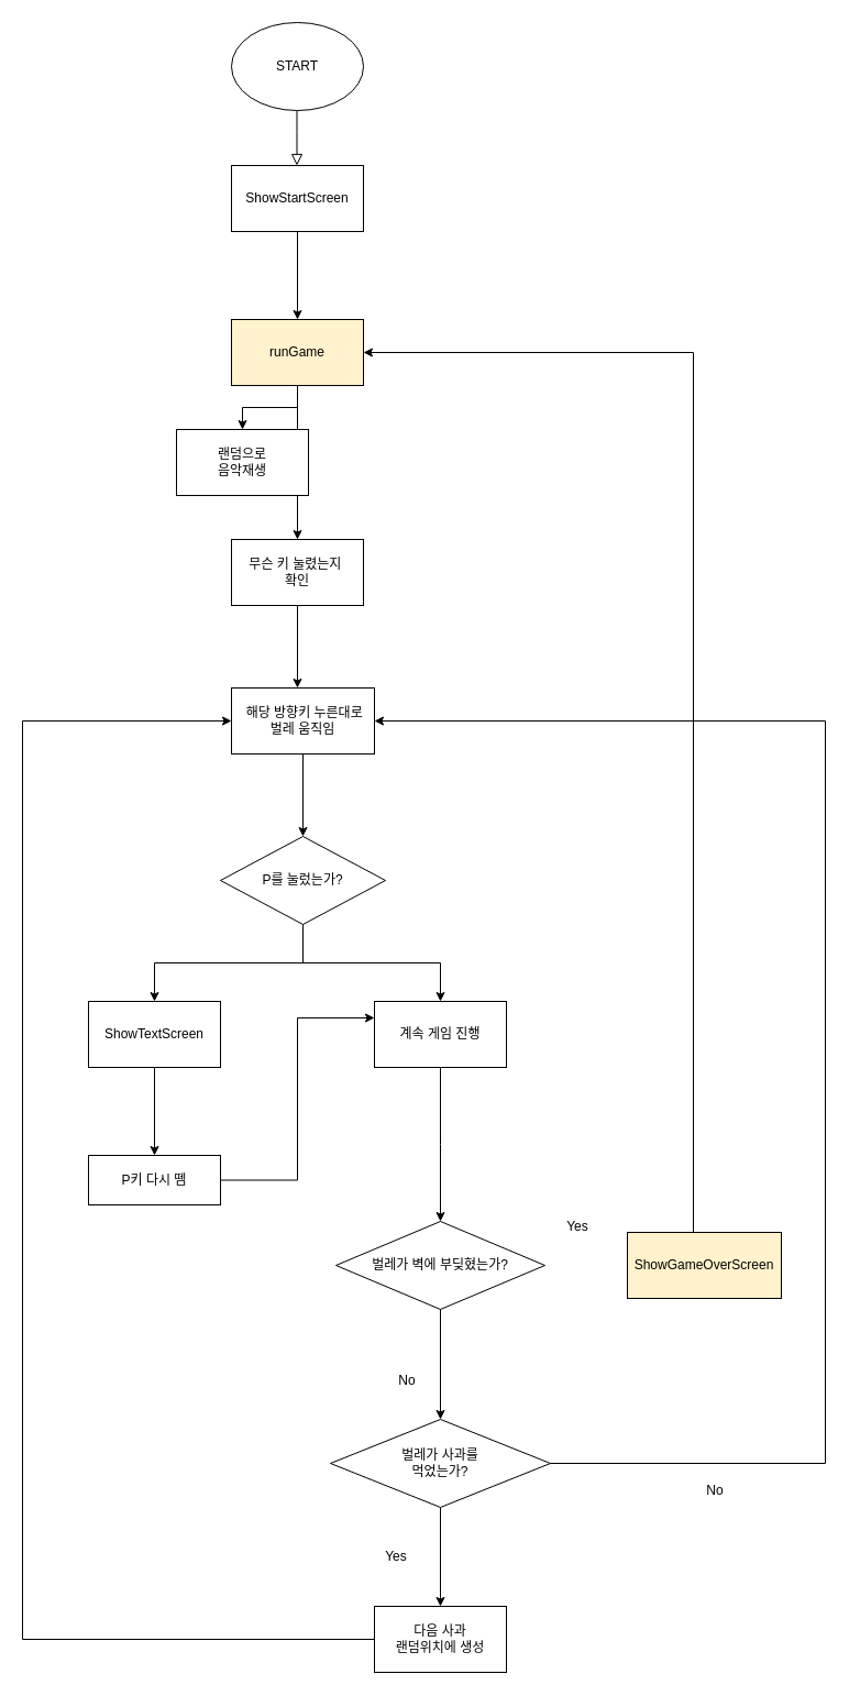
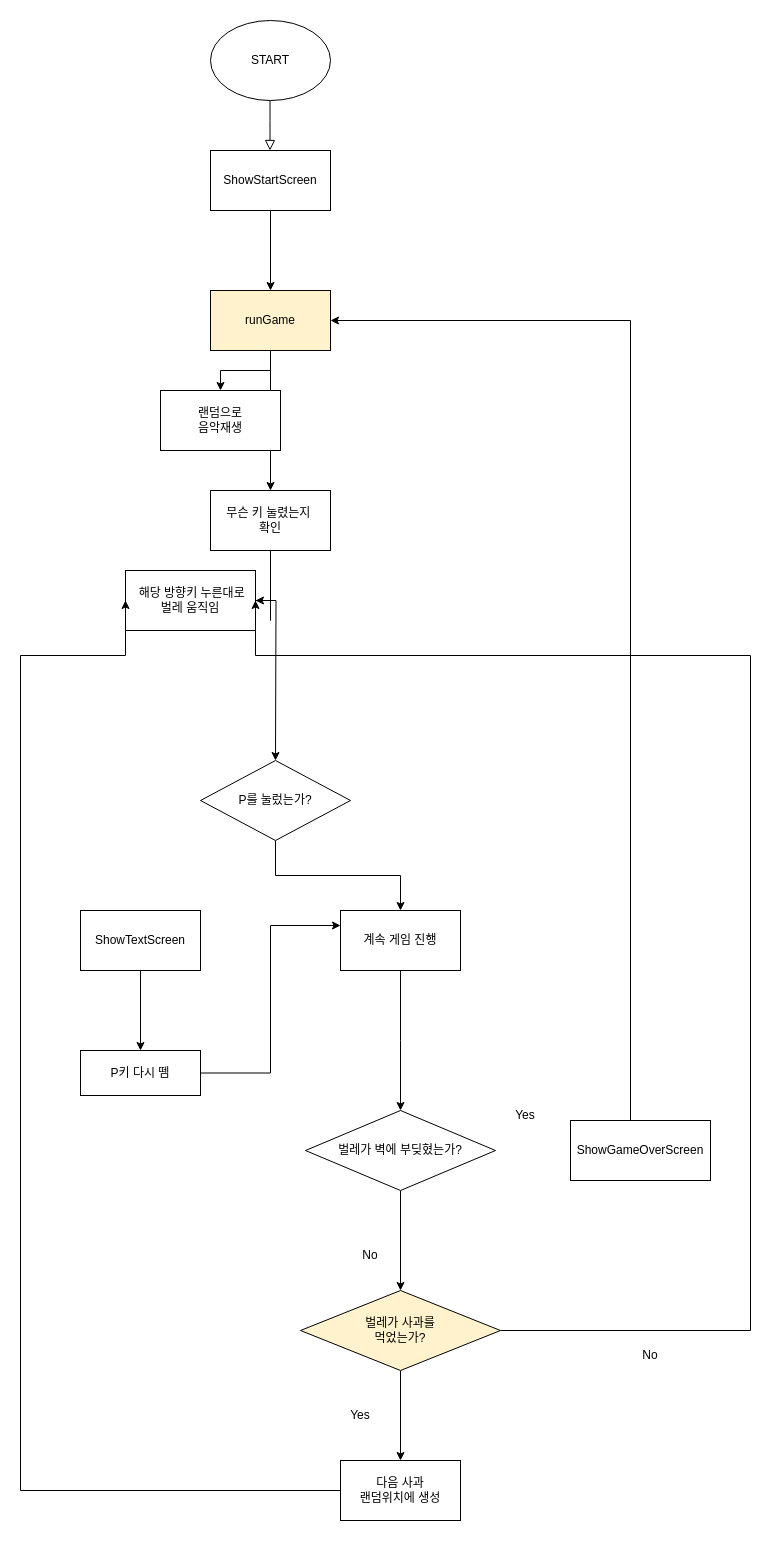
  <mxCell id="0" />
  <mxCell id="1" parent="0" />
  <mxCell id="2" value="" style="rounded=0;html=1;jettySize=auto;orthogonalLoop=1;fontSize=11;endArrow=block;endFill=0;endSize=8;strokeWidth=1;shadow=0;labelBackgroundColor=none;edgeStyle=orthogonalEdgeStyle;" parent="1" edge="1"><mxGeometry relative="1" as="geometry"><mxPoint x="269.5" y="100" as="sourcePoint" /><mxPoint x="269.5" y="150" as="targetPoint" /><Array as="points"><mxPoint x="270" y="120" /><mxPoint x="270" y="120" /></Array></mxGeometry></mxCell>
  <mxCell id="3" value="START" style="ellipse;whiteSpace=wrap;html=1;" vertex="1" parent="1"><mxGeometry x="210" y="20" width="120" height="80" as="geometry" /></mxCell>
  <mxCell id="4" value="" style="edgeStyle=orthogonalEdgeStyle;rounded=0;orthogonalLoop=1;jettySize=auto;html=1;" edge="1" parent="1" source="5" target="8"><mxGeometry relative="1" as="geometry" /></mxCell>
  <mxCell id="5" value="ShowStartScreen" style="rounded=0;whiteSpace=wrap;html=1;" vertex="1" parent="1"><mxGeometry x="210" y="150" width="120" height="60" as="geometry" /></mxCell>
  <mxCell id="6" value="" style="edgeStyle=orthogonalEdgeStyle;rounded=0;orthogonalLoop=1;jettySize=auto;html=1;" edge="1" parent="1" source="8" target="10"><mxGeometry relative="1" as="geometry" /></mxCell>
  <mxCell id="7" style="edgeStyle=orthogonalEdgeStyle;rounded=0;orthogonalLoop=1;jettySize=auto;html=1;" edge="1" parent="1" source="8" target="35"><mxGeometry relative="1" as="geometry"><mxPoint x="10" y="320" as="targetPoint" /></mxGeometry></mxCell>
  <mxCell id="8" value="runGame" style="whiteSpace=wrap;html=1;rounded=0;fillColor=#fff2cc;" vertex="1" parent="1"><mxGeometry x="210" y="290" width="120" height="60" as="geometry" /></mxCell>
  <mxCell id="9" value="" style="edgeStyle=orthogonalEdgeStyle;rounded=0;orthogonalLoop=1;jettySize=auto;html=1;" edge="1" parent="1" target="12"><mxGeometry relative="1" as="geometry"><mxPoint x="270" y="550" as="sourcePoint" /><Array as="points"><mxPoint x="270" y="620" /><mxPoint x="270" y="620" /></Array></mxGeometry></mxCell>
  <mxCell id="10" value="무슨 키 눌렸는지&amp;nbsp;&lt;br&gt;확인" style="whiteSpace=wrap;html=1;rounded=0;" vertex="1" parent="1"><mxGeometry x="210" y="490" width="120" height="60" as="geometry" /></mxCell>
  <mxCell id="11" style="edgeStyle=orthogonalEdgeStyle;rounded=0;orthogonalLoop=1;jettySize=auto;html=1;" edge="1" parent="1" source="12"><mxGeometry relative="1" as="geometry"><mxPoint x="275" y="760" as="targetPoint" /></mxGeometry></mxCell>
- <mxCell id="12" value="&amp;nbsp;해당 방향키 누른대로&lt;br&gt;벌레 움직임" style="rounded=0;whiteSpace=wrap;html=1;" vertex="1" parent="1"><mxGeometry x="210" y="625" width="130" height="60" as="geometry" /></mxCell>
- <mxCell id="13" value="" style="edgeStyle=orthogonalEdgeStyle;rounded=0;orthogonalLoop=1;jettySize=auto;html=1;" edge="1" parent="1" source="15" target="17"><mxGeometry relative="1" as="geometry"><Array as="points"><mxPoint x="275" y="875" /><mxPoint x="140" y="875" /></Array></mxGeometry></mxCell>
+ <mxCell id="12" value="&amp;nbsp;해당 방향키 누른대로&lt;br&gt;벌레 움직임" style="rounded=0;whiteSpace=wrap;html=1;" vertex="1" parent="1"><mxGeometry x="125" y="570" width="130" height="60" as="geometry" /></mxCell>
  <mxCell id="14" style="edgeStyle=orthogonalEdgeStyle;rounded=0;orthogonalLoop=1;jettySize=auto;html=1;" edge="1" parent="1" source="15" target="19"><mxGeometry relative="1" as="geometry" /></mxCell>
  <mxCell id="15" value="P를 눌렀는가?" style="rhombus;whiteSpace=wrap;html=1;" vertex="1" parent="1"><mxGeometry x="200" y="760" width="150" height="80" as="geometry" /></mxCell>
  <mxCell id="16" value="" style="edgeStyle=orthogonalEdgeStyle;rounded=0;orthogonalLoop=1;jettySize=auto;html=1;" edge="1" parent="1" source="17" target="21"><mxGeometry relative="1" as="geometry" /></mxCell>
  <mxCell id="17" value="ShowTextScreen" style="whiteSpace=wrap;html=1;" vertex="1" parent="1"><mxGeometry x="80" y="910" width="120" height="60" as="geometry" /></mxCell>
  <mxCell id="18" style="edgeStyle=orthogonalEdgeStyle;rounded=0;orthogonalLoop=1;jettySize=auto;html=1;" edge="1" parent="1" source="19"><mxGeometry relative="1" as="geometry"><mxPoint x="400" y="1110" as="targetPoint" /><Array as="points"><mxPoint x="400" y="1040" /><mxPoint x="400" y="1040" /></Array></mxGeometry></mxCell>
  <mxCell id="19" value="계속 게임 진행" style="rounded=0;whiteSpace=wrap;html=1;" vertex="1" parent="1"><mxGeometry x="340" y="910" width="120" height="60" as="geometry" /></mxCell>
  <mxCell id="20" style="edgeStyle=orthogonalEdgeStyle;rounded=0;orthogonalLoop=1;jettySize=auto;html=1;entryX=0;entryY=0.25;entryDx=0;entryDy=0;" edge="1" parent="1" source="21" target="19"><mxGeometry relative="1" as="geometry" /></mxCell>
  <mxCell id="21" value="P키 다시 뗌" style="whiteSpace=wrap;html=1;" vertex="1" parent="1"><mxGeometry x="80" y="1050" width="120" height="45" as="geometry" /></mxCell>
  <mxCell id="22" style="edgeStyle=orthogonalEdgeStyle;rounded=0;orthogonalLoop=1;jettySize=auto;html=1;" edge="1" parent="1" source="23" target="29"><mxGeometry relative="1" as="geometry"><mxPoint x="400" y="1290" as="targetPoint" /></mxGeometry></mxCell>
  <mxCell id="23" value="벌레가 벽에 부딪혔는가?" style="rhombus;whiteSpace=wrap;html=1;" vertex="1" parent="1"><mxGeometry x="305" y="1110" width="190" height="80" as="geometry" /></mxCell>
  <mxCell id="24" style="edgeStyle=orthogonalEdgeStyle;rounded=0;orthogonalLoop=1;jettySize=auto;html=1;entryX=1;entryY=0.5;entryDx=0;entryDy=0;" edge="1" parent="1" source="25" target="8"><mxGeometry relative="1" as="geometry"><mxPoint x="640" y="290" as="targetPoint" /><Array as="points"><mxPoint x="630" y="320" /></Array></mxGeometry></mxCell>
- <mxCell id="25" value="ShowGameOverScreen" style="rounded=0;whiteSpace=wrap;html=1;fillColor=#fff2cc;" vertex="1" parent="1"><mxGeometry x="570" y="1120" width="140" height="60" as="geometry" /></mxCell>
+ <mxCell id="25" value="ShowGameOverScreen" style="rounded=0;whiteSpace=wrap;html=1;" vertex="1" parent="1"><mxGeometry x="570" y="1120" width="140" height="60" as="geometry" /></mxCell>
  <mxCell id="26" value="Yes" style="text;html=1;strokeColor=none;fillColor=none;align=center;verticalAlign=middle;whiteSpace=wrap;rounded=0;" vertex="1" parent="1"><mxGeometry x="495" y="1100" width="60" height="30" as="geometry" /></mxCell>
  <mxCell id="27" style="edgeStyle=orthogonalEdgeStyle;rounded=0;orthogonalLoop=1;jettySize=auto;html=1;entryX=1;entryY=0.5;entryDx=0;entryDy=0;" edge="1" parent="1" source="29" target="12"><mxGeometry relative="1" as="geometry"><mxPoint x="840" y="1020" as="targetPoint" /><Array as="points"><mxPoint x="750" y="1330" /><mxPoint x="750" y="655" /></Array></mxGeometry></mxCell>
  <mxCell id="28" value="" style="edgeStyle=orthogonalEdgeStyle;rounded=0;orthogonalLoop=1;jettySize=auto;html=1;" edge="1" parent="1" source="29" target="32"><mxGeometry relative="1" as="geometry" /></mxCell>
- <mxCell id="29" value="벌레가 사과를&lt;br&gt;먹었는가?" style="rhombus;whiteSpace=wrap;html=1;" vertex="1" parent="1"><mxGeometry x="300" y="1290" width="200" height="80" as="geometry" /></mxCell>
+ <mxCell id="29" value="벌레가 사과를&lt;br&gt;먹었는가?" style="rhombus;whiteSpace=wrap;html=1;fillColor=#fff2cc;" vertex="1" parent="1"><mxGeometry x="300" y="1290" width="200" height="80" as="geometry" /></mxCell>
  <mxCell id="30" value="No" style="text;html=1;strokeColor=none;fillColor=none;align=center;verticalAlign=middle;whiteSpace=wrap;rounded=0;" vertex="1" parent="1"><mxGeometry x="340" y="1240" width="60" height="30" as="geometry" /></mxCell>
  <mxCell id="31" style="edgeStyle=orthogonalEdgeStyle;rounded=0;orthogonalLoop=1;jettySize=auto;html=1;entryX=0;entryY=0.5;entryDx=0;entryDy=0;" edge="1" parent="1" source="32" target="12"><mxGeometry relative="1" as="geometry"><mxPoint y="630" as="targetPoint" x="50" /><Array as="points"><mxPoint x="20" y="1490" /><mxPoint x="20" y="655" /></Array></mxGeometry></mxCell>
  <mxCell id="32" value="다음 사과&lt;br&gt;랜덤위치에 생성" style="whiteSpace=wrap;html=1;" vertex="1" parent="1"><mxGeometry x="340" y="1460" width="120" height="60" as="geometry" /></mxCell>
  <mxCell id="33" value="No" style="text;html=1;strokeColor=none;fillColor=none;align=center;verticalAlign=middle;whiteSpace=wrap;rounded=0;" vertex="1" parent="1"><mxGeometry x="620" y="1340" width="60" height="30" as="geometry" /></mxCell>
  <mxCell id="34" value="Yes" style="text;html=1;strokeColor=none;fillColor=none;align=center;verticalAlign=middle;whiteSpace=wrap;rounded=0;" vertex="1" parent="1"><mxGeometry x="330" y="1400" width="60" height="30" as="geometry" /></mxCell>
  <mxCell id="35" value="랜덤으로 &lt;br&gt;음악재생" style="rounded=0;whiteSpace=wrap;html=1;" vertex="1" parent="1"><mxGeometry x="160" y="390" width="120" height="60" as="geometry" /></mxCell>
